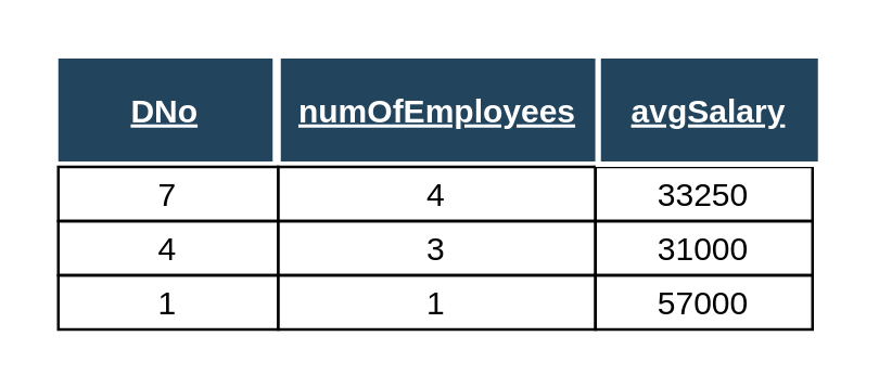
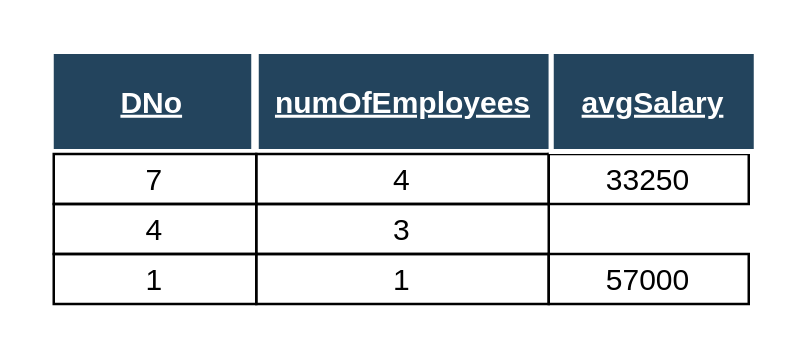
  <mxCell id="0" />
  <mxCell id="1" parent="0" />
  <mxCell id="2" value="numOfEmployees" style="fillColor=#23445D;strokeColor=#FFFFFF;strokeWidth=2;fontColor=#FFFFFF;fontStyle=5" parent="1" vertex="1"><mxGeometry x="102" y="20" width="118" height="40" as="geometry" /></mxCell>
  <mxCell id="3" value="DNo" style="fillColor=#23445D;strokeColor=#FFFFFF;strokeWidth=2;fontColor=#FFFFFF;fontStyle=5" parent="1" vertex="1"><mxGeometry x="20" y="20" width="81" height="40" as="geometry" /></mxCell>
  <mxCell id="4" value="4" style="fillColor=none;" parent="1" vertex="1"><mxGeometry x="102" y="61" width="117" height="20" as="geometry" /></mxCell>
  <mxCell id="5" value="7" style="fillColor=none;" parent="1" vertex="1"><mxGeometry x="21" y="61" width="81" height="20" as="geometry" /></mxCell>
  <mxCell id="6" value="33250" style="fillColor=none;" parent="1" vertex="1"><mxGeometry x="219" y="61" width="80" height="20" as="geometry" /></mxCell>
  <mxCell id="7" value="avgSalary" style="fillColor=#23445D;strokeColor=#FFFFFF;strokeWidth=2;fontColor=#FFFFFF;fontStyle=5" parent="1" vertex="1"><mxGeometry x="220" y="20" width="82" height="40" as="geometry" /></mxCell>
  <mxCell id="8" value="3" style="fillColor=none;" parent="1" vertex="1"><mxGeometry x="102" y="81" width="117" height="20" as="geometry" /></mxCell>
  <mxCell id="9" value="4" style="fillColor=none;" parent="1" vertex="1"><mxGeometry x="21" y="81" width="81" height="20" as="geometry" /></mxCell>
- <mxCell id="10" value="31000" style="fillColor=none;" parent="1" vertex="1"><mxGeometry x="219" y="81" width="80" height="20" as="geometry" /></mxCell>
  <mxCell id="11" value="1" style="fillColor=none;" parent="1" vertex="1"><mxGeometry x="102" y="101" width="117" height="20" as="geometry" /></mxCell>
  <mxCell id="12" value="1" style="fillColor=none;" parent="1" vertex="1"><mxGeometry x="21" y="101" width="81" height="20" as="geometry" /></mxCell>
  <mxCell id="13" value="57000" style="fillColor=none;" parent="1" vertex="1"><mxGeometry x="219" y="101" width="80" height="20" as="geometry" /></mxCell>
